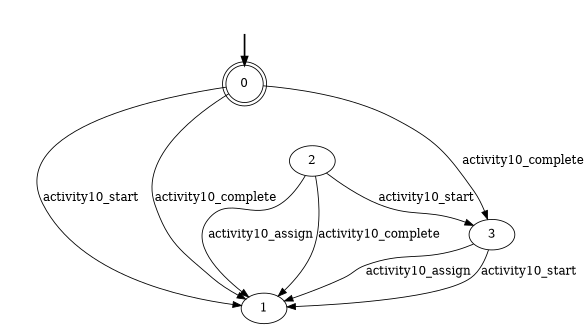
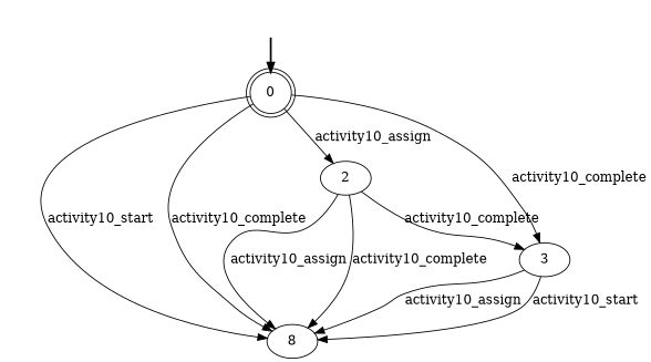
  digraph {
    fake0 [style=invisible]
    0 [root=true shape=doublecircle]
-   1
+   1 [label=8]
    2
    3
    fake0 -> 0 [style=bold]
    0 -> 1 [label=activity10_start]
    0 -> 1 [label=activity10_complete]
+   0 -> 2 [label=activity10_assign]
    0 -> 3 [label=activity10_complete]
    2 -> 1 [label=activity10_assign]
    2 -> 1 [label=activity10_complete]
-   2 -> 3 [label=activity10_start]
+   2 -> 3 [label=activity10_complete]
    3 -> 1 [label=activity10_assign]
    3 -> 1 [label=activity10_start]
  }
